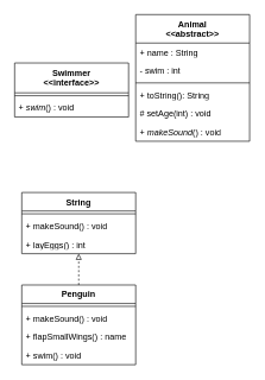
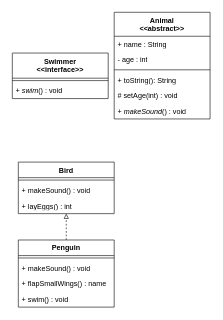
  <mxCell id="0" />
  <mxCell id="1" parent="0" />
  <mxCell id="2" value="Animal&lt;div&gt;&amp;lt;&amp;lt;abstract&amp;gt;&amp;gt;&lt;/div&gt;" style="swimlane;fontStyle=1;align=center;verticalAlign=top;childLayout=stackLayout;horizontal=1;startSize=40;horizontalStack=0;resizeParent=1;resizeParentMax=0;resizeLast=0;collapsible=1;marginBottom=0;whiteSpace=wrap;html=1;" vertex="1" parent="1"><mxGeometry x="190" y="20" width="160" height="178" as="geometry" /></mxCell>
  <mxCell id="3" value="+ name : String" style="text;strokeColor=none;fillColor=none;align=left;verticalAlign=top;spacingLeft=4;spacingRight=4;overflow=hidden;rotatable=0;points=[[0,0.5],[1,0.5]];portConstraint=eastwest;whiteSpace=wrap;html=1;" vertex="1" parent="2"><mxGeometry y="40" width="160" height="26" as="geometry" /></mxCell>
- <mxCell id="4" value="- swim : int" style="text;strokeColor=none;fillColor=none;align=left;verticalAlign=top;spacingLeft=4;spacingRight=4;overflow=hidden;rotatable=0;points=[[0,0.5],[1,0.5]];portConstraint=eastwest;whiteSpace=wrap;html=1;" vertex="1" parent="2"><mxGeometry y="66" width="160" height="26" as="geometry" /></mxCell>
+ <mxCell id="4" value="- age : int" style="text;strokeColor=none;fillColor=none;align=left;verticalAlign=top;spacingLeft=4;spacingRight=4;overflow=hidden;rotatable=0;points=[[0,0.5],[1,0.5]];portConstraint=eastwest;whiteSpace=wrap;html=1;" vertex="1" parent="2"><mxGeometry y="66" width="160" height="26" as="geometry" /></mxCell>
  <mxCell id="5" value="" style="line;strokeWidth=1;fillColor=none;align=left;verticalAlign=middle;spacingTop=-1;spacingLeft=3;spacingRight=3;rotatable=0;labelPosition=right;points=[];portConstraint=eastwest;strokeColor=inherit;" vertex="1" parent="2"><mxGeometry y="92" width="160" height="8" as="geometry" /></mxCell>
  <mxCell id="6" value="+ toString(): String" style="text;strokeColor=none;fillColor=none;align=left;verticalAlign=top;spacingLeft=4;spacingRight=4;overflow=hidden;rotatable=0;points=[[0,0.5],[1,0.5]];portConstraint=eastwest;whiteSpace=wrap;html=1;" vertex="1" parent="2"><mxGeometry y="100" width="160" height="26" as="geometry" /></mxCell>
  <mxCell id="7" value="# setAge(int) : void" style="text;strokeColor=none;fillColor=none;align=left;verticalAlign=top;spacingLeft=4;spacingRight=4;overflow=hidden;rotatable=0;points=[[0,0.5],[1,0.5]];portConstraint=eastwest;whiteSpace=wrap;html=1;" vertex="1" parent="2"><mxGeometry y="126" width="160" height="26" as="geometry" /></mxCell>
  <mxCell id="8" value="+ &lt;i&gt;makeSound&lt;/i&gt;() : void" style="text;strokeColor=none;fillColor=none;align=left;verticalAlign=top;spacingLeft=4;spacingRight=4;overflow=hidden;rotatable=0;points=[[0,0.5],[1,0.5]];portConstraint=eastwest;whiteSpace=wrap;html=1;" vertex="1" parent="2"><mxGeometry y="152" width="160" height="26" as="geometry" /></mxCell>
- <mxCell id="9" value="String" style="swimlane;fontStyle=1;align=center;verticalAlign=top;childLayout=stackLayout;horizontal=1;startSize=26;horizontalStack=0;resizeParent=1;resizeParentMax=0;resizeLast=0;collapsible=1;marginBottom=0;whiteSpace=wrap;html=1;" vertex="1" parent="1"><mxGeometry x="30" y="270" width="160" height="86" as="geometry" /></mxCell>
+ <mxCell id="9" value="Bird" style="swimlane;fontStyle=1;align=center;verticalAlign=top;childLayout=stackLayout;horizontal=1;startSize=26;horizontalStack=0;resizeParent=1;resizeParentMax=0;resizeLast=0;collapsible=1;marginBottom=0;whiteSpace=wrap;html=1;" vertex="1" parent="1"><mxGeometry x="30" y="270" width="160" height="86" as="geometry" /></mxCell>
  <mxCell id="10" value="" style="line;strokeWidth=1;fillColor=none;align=left;verticalAlign=middle;spacingTop=-1;spacingLeft=3;spacingRight=3;rotatable=0;labelPosition=right;points=[];portConstraint=eastwest;strokeColor=inherit;" vertex="1" parent="9"><mxGeometry y="26" width="160" height="8" as="geometry" /></mxCell>
  <mxCell id="11" value="+ makeSound() : void" style="text;strokeColor=none;fillColor=none;align=left;verticalAlign=top;spacingLeft=4;spacingRight=4;overflow=hidden;rotatable=0;points=[[0,0.5],[1,0.5]];portConstraint=eastwest;whiteSpace=wrap;html=1;" vertex="1" parent="9"><mxGeometry y="34" width="160" height="26" as="geometry" /></mxCell>
  <mxCell id="12" value="+ layEggs() : int" style="text;strokeColor=none;fillColor=none;align=left;verticalAlign=top;spacingLeft=4;spacingRight=4;overflow=hidden;rotatable=0;points=[[0,0.5],[1,0.5]];portConstraint=eastwest;whiteSpace=wrap;html=1;" vertex="1" parent="9"><mxGeometry y="60" width="160" height="26" as="geometry" /></mxCell>
  <mxCell id="13" value="Swimmer&lt;br&gt;&amp;lt;&amp;lt;interface&amp;gt;&amp;gt;" style="swimlane;fontStyle=1;align=center;verticalAlign=top;childLayout=stackLayout;horizontal=1;startSize=42;horizontalStack=0;resizeParent=1;resizeParentMax=0;resizeLast=0;collapsible=1;marginBottom=0;whiteSpace=wrap;html=1;" vertex="1" parent="1"><mxGeometry x="20" y="88" width="160" height="76" as="geometry" /></mxCell>
  <mxCell id="14" value="" style="line;strokeWidth=1;fillColor=none;align=left;verticalAlign=middle;spacingTop=-1;spacingLeft=3;spacingRight=3;rotatable=0;labelPosition=right;points=[];portConstraint=eastwest;strokeColor=inherit;" vertex="1" parent="13"><mxGeometry y="42" width="160" height="8" as="geometry" /></mxCell>
  <mxCell id="15" value="+ &lt;i&gt;swim&lt;/i&gt;() : void" style="text;strokeColor=none;fillColor=none;align=left;verticalAlign=top;spacingLeft=4;spacingRight=4;overflow=hidden;rotatable=0;points=[[0,0.5],[1,0.5]];portConstraint=eastwest;whiteSpace=wrap;html=1;" vertex="1" parent="13"><mxGeometry y="50" width="160" height="26" as="geometry" /></mxCell>
  <mxCell id="16" style="edgeStyle=orthogonalEdgeStyle;rounded=0;orthogonalLoop=1;jettySize=auto;html=1;entryX=0.5;entryY=1;entryDx=0;entryDy=0;endArrow=block;endFill=0;dashed=1;" edge="1" parent="1" source="17" target="9"><mxGeometry relative="1" as="geometry" /></mxCell>
  <mxCell id="17" value="Penguin" style="swimlane;fontStyle=1;align=center;verticalAlign=top;childLayout=stackLayout;horizontal=1;startSize=26;horizontalStack=0;resizeParent=1;resizeParentMax=0;resizeLast=0;collapsible=1;marginBottom=0;whiteSpace=wrap;html=1;" vertex="1" parent="1"><mxGeometry x="30" y="400" width="160" height="112" as="geometry" /></mxCell>
  <mxCell id="18" value="" style="line;strokeWidth=1;fillColor=none;align=left;verticalAlign=middle;spacingTop=-1;spacingLeft=3;spacingRight=3;rotatable=0;labelPosition=right;points=[];portConstraint=eastwest;strokeColor=inherit;" vertex="1" parent="17"><mxGeometry y="26" width="160" height="8" as="geometry" /></mxCell>
  <mxCell id="19" value="+ makeSound() : void" style="text;strokeColor=none;fillColor=none;align=left;verticalAlign=top;spacingLeft=4;spacingRight=4;overflow=hidden;rotatable=0;points=[[0,0.5],[1,0.5]];portConstraint=eastwest;whiteSpace=wrap;html=1;" vertex="1" parent="17"><mxGeometry y="34" width="160" height="26" as="geometry" /></mxCell>
  <mxCell id="20" value="+ flapSmallWings() : name" style="text;strokeColor=none;fillColor=none;align=left;verticalAlign=top;spacingLeft=4;spacingRight=4;overflow=hidden;rotatable=0;points=[[0,0.5],[1,0.5]];portConstraint=eastwest;whiteSpace=wrap;html=1;" vertex="1" parent="17"><mxGeometry y="60" width="160" height="26" as="geometry" /></mxCell>
  <mxCell id="21" value="+ swim() : void&lt;div&gt;&lt;br&gt;&lt;/div&gt;" style="text;strokeColor=none;fillColor=none;align=left;verticalAlign=top;spacingLeft=4;spacingRight=4;overflow=hidden;rotatable=0;points=[[0,0.5],[1,0.5]];portConstraint=eastwest;whiteSpace=wrap;html=1;" vertex="1" parent="17"><mxGeometry y="86" width="160" height="26" as="geometry" /></mxCell>
